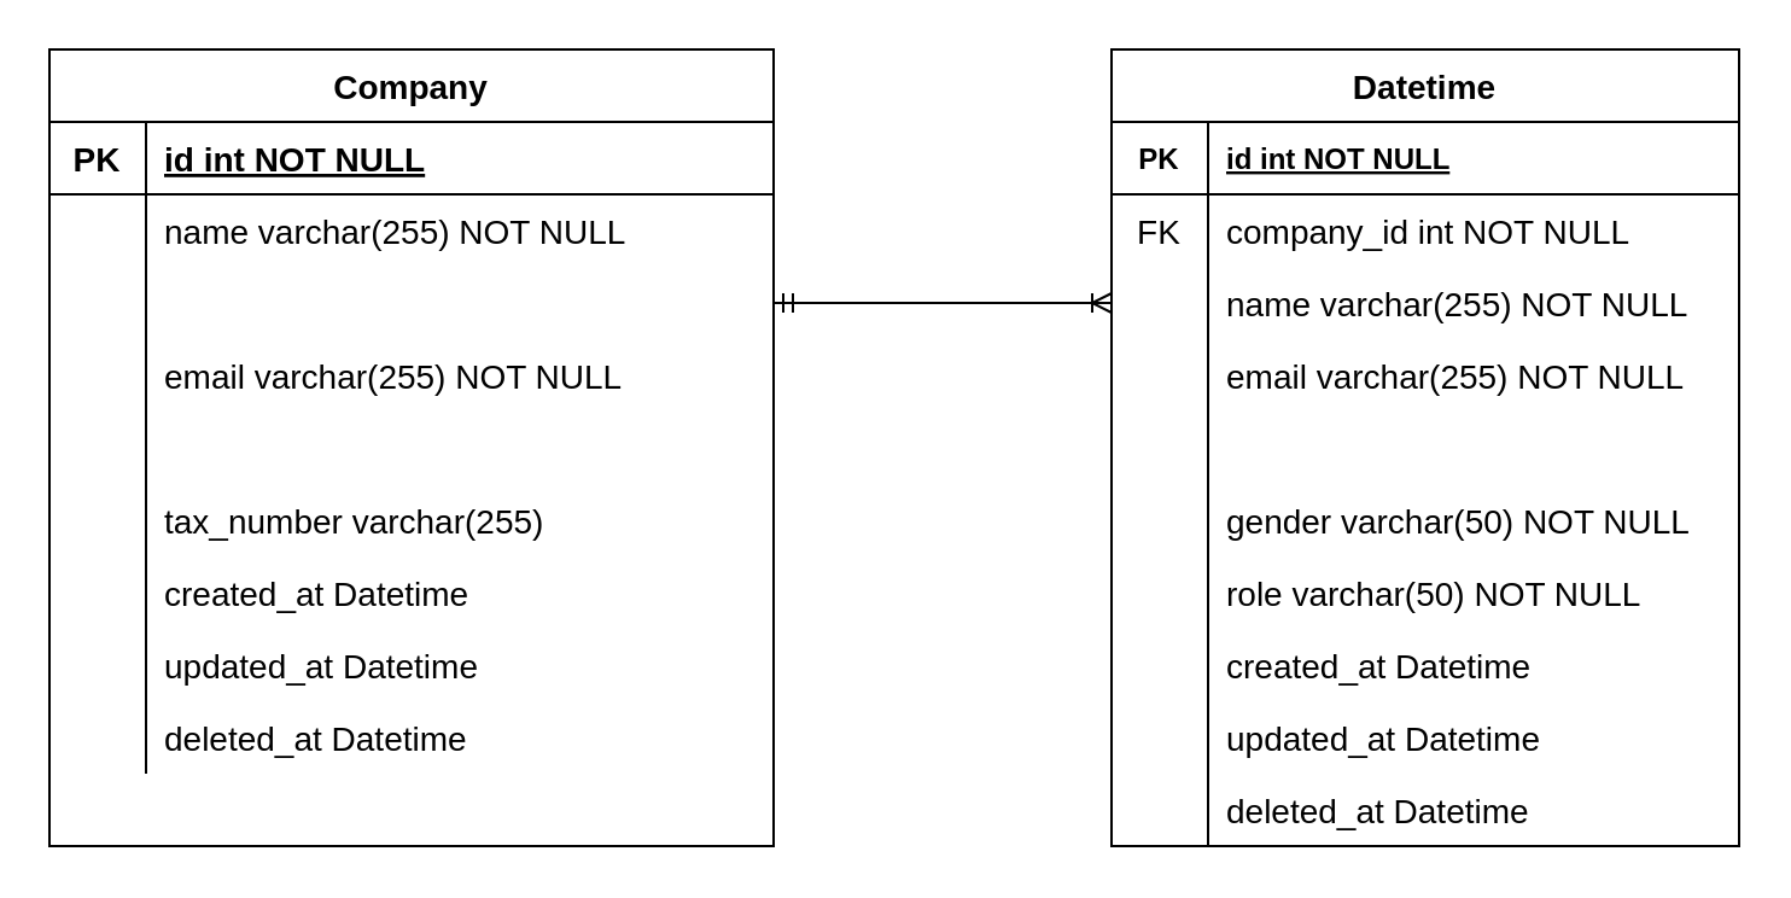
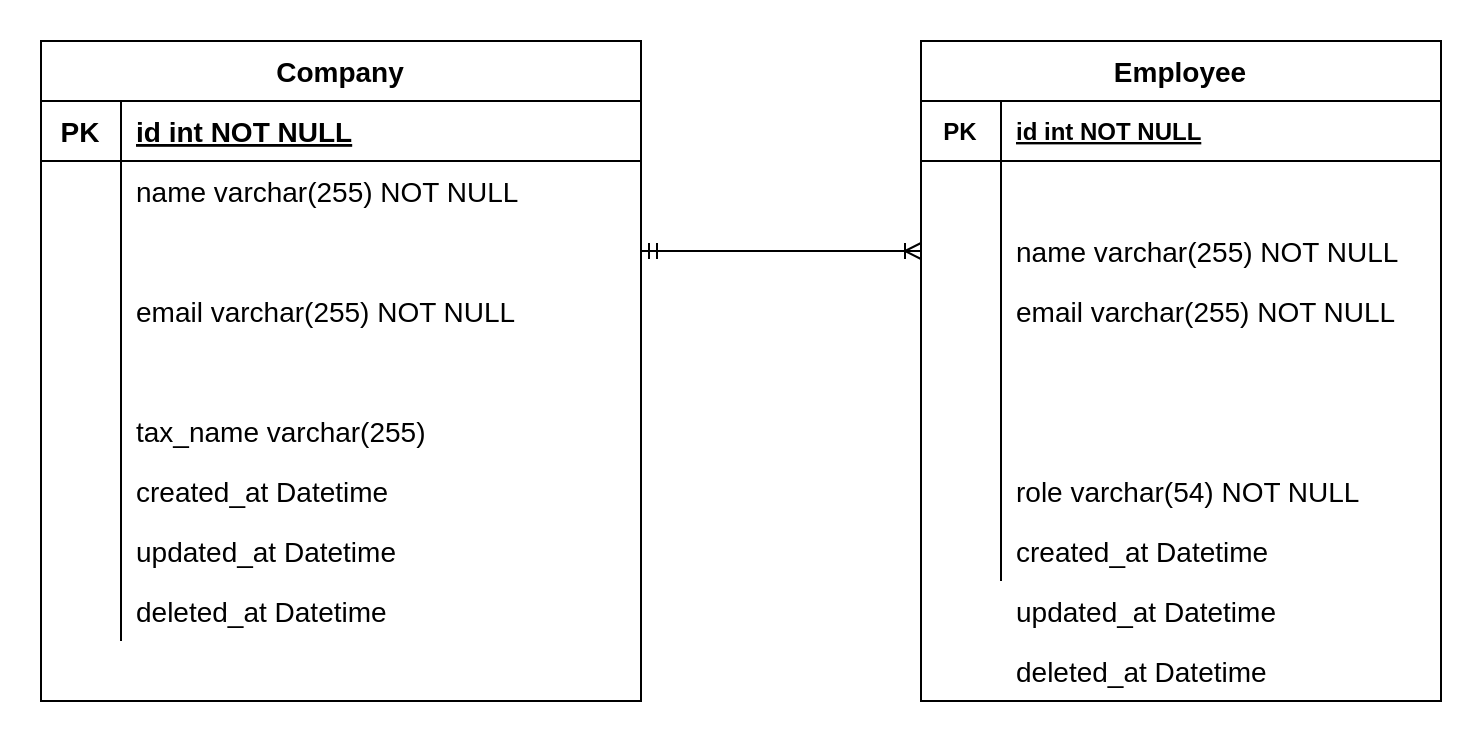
  <mxCell id="0" />
  <mxCell id="1" parent="0" />
- <mxCell id="2" value="Datetime" style="shape=table;startSize=30;container=1;collapsible=1;childLayout=tableLayout;fixedRows=1;rowLines=0;fontStyle=1;align=center;resizeLast=1;fontSize=14;" parent="1" vertex="1"><mxGeometry x="460" y="20" width="260" height="330" as="geometry" /></mxCell>
+ <mxCell id="2" value="Employee" style="shape=table;startSize=30;container=1;collapsible=1;childLayout=tableLayout;fixedRows=1;rowLines=0;fontStyle=1;align=center;resizeLast=1;fontSize=14;" parent="1" vertex="1"><mxGeometry x="460" y="20" width="260" height="330" as="geometry" /></mxCell>
  <mxCell id="3" value="" style="shape=partialRectangle;collapsible=0;dropTarget=0;pointerEvents=0;fillColor=none;points=[[0,0.5],[1,0.5]];portConstraint=eastwest;top=0;left=0;right=0;bottom=1;" parent="2" vertex="1"><mxGeometry y="30" width="260" height="30" as="geometry" /></mxCell>
  <mxCell id="4" value="PK" style="shape=partialRectangle;overflow=hidden;connectable=0;fillColor=none;top=0;left=0;bottom=0;right=0;fontStyle=1;" parent="3" vertex="1"><mxGeometry width="40" height="30" as="geometry"><mxRectangle width="40" height="30" as="alternateBounds" /></mxGeometry></mxCell>
  <mxCell id="5" value="id int NOT NULL " style="shape=partialRectangle;overflow=hidden;connectable=0;fillColor=none;top=0;left=0;bottom=0;right=0;align=left;spacingLeft=6;fontStyle=5;" parent="3" vertex="1"><mxGeometry x="40" width="220" height="30" as="geometry"><mxRectangle width="220" height="30" as="alternateBounds" /></mxGeometry></mxCell>
  <mxCell id="6" value="" style="shape=partialRectangle;collapsible=0;dropTarget=0;pointerEvents=0;fillColor=none;points=[[0,0.5],[1,0.5]];portConstraint=eastwest;top=0;left=0;right=0;bottom=0;" parent="2" vertex="1"><mxGeometry y="60" width="260" height="30" as="geometry" /></mxCell>
- <mxCell id="7" value="FK" style="shape=partialRectangle;overflow=hidden;connectable=0;fillColor=none;top=0;left=0;bottom=0;right=0;fontSize=14;" parent="6" vertex="1"><mxGeometry width="40" height="30" as="geometry"><mxRectangle width="40" height="30" as="alternateBounds" /></mxGeometry></mxCell>
- <mxCell id="8" value="company_id int NOT NULL" style="shape=partialRectangle;overflow=hidden;connectable=0;fillColor=none;top=0;left=0;bottom=0;right=0;align=left;spacingLeft=6;fontSize=14;" parent="6" vertex="1"><mxGeometry x="40" width="220" height="30" as="geometry"><mxRectangle width="220" height="30" as="alternateBounds" /></mxGeometry></mxCell>
  <mxCell id="9" value="" style="shape=partialRectangle;collapsible=0;dropTarget=0;pointerEvents=0;fillColor=none;points=[[0,0.5],[1,0.5]];portConstraint=eastwest;top=0;left=0;right=0;bottom=0;" parent="2" vertex="1"><mxGeometry y="90" width="260" height="30" as="geometry" /></mxCell>
  <mxCell id="10" value="" style="shape=partialRectangle;overflow=hidden;connectable=0;fillColor=none;top=0;left=0;bottom=0;right=0;" parent="9" vertex="1"><mxGeometry width="40" height="30" as="geometry"><mxRectangle width="40" height="30" as="alternateBounds" /></mxGeometry></mxCell>
  <mxCell id="11" value="name varchar(255) NOT NULL" style="shape=partialRectangle;overflow=hidden;connectable=0;fillColor=none;top=0;left=0;bottom=0;right=0;align=left;spacingLeft=6;fontSize=14;" parent="9" vertex="1"><mxGeometry x="40" width="220" height="30" as="geometry"><mxRectangle width="220" height="30" as="alternateBounds" /></mxGeometry></mxCell>
  <mxCell id="12" value="" style="shape=partialRectangle;collapsible=0;dropTarget=0;pointerEvents=0;fillColor=none;points=[[0,0.5],[1,0.5]];portConstraint=eastwest;top=0;left=0;right=0;bottom=0;" parent="2" vertex="1"><mxGeometry y="120" width="260" height="30" as="geometry" /></mxCell>
  <mxCell id="13" value="" style="shape=partialRectangle;overflow=hidden;connectable=0;fillColor=none;top=0;left=0;bottom=0;right=0;" parent="12" vertex="1"><mxGeometry width="40" height="30" as="geometry"><mxRectangle width="40" height="30" as="alternateBounds" /></mxGeometry></mxCell>
  <mxCell id="14" value="email varchar(255) NOT NULL" style="shape=partialRectangle;overflow=hidden;connectable=0;fillColor=none;top=0;left=0;bottom=0;right=0;align=left;spacingLeft=6;fontSize=14;" parent="12" vertex="1"><mxGeometry x="40" width="220" height="30" as="geometry"><mxRectangle width="220" height="30" as="alternateBounds" /></mxGeometry></mxCell>
  <mxCell id="15" value="" style="shape=partialRectangle;collapsible=0;dropTarget=0;pointerEvents=0;fillColor=none;points=[[0,0.5],[1,0.5]];portConstraint=eastwest;top=0;left=0;right=0;bottom=0;" parent="2" vertex="1"><mxGeometry y="150" width="260" height="30" as="geometry" /></mxCell>
  <mxCell id="16" value="" style="shape=partialRectangle;overflow=hidden;connectable=0;fillColor=none;top=0;left=0;bottom=0;right=0;" parent="15" vertex="1"><mxGeometry width="40" height="30" as="geometry"><mxRectangle width="40" height="30" as="alternateBounds" /></mxGeometry></mxCell>
  <mxCell id="17" value="" style="shape=partialRectangle;collapsible=0;dropTarget=0;pointerEvents=0;fillColor=none;points=[[0,0.5],[1,0.5]];portConstraint=eastwest;top=0;left=0;right=0;bottom=0;" parent="2" vertex="1"><mxGeometry y="180" width="260" height="30" as="geometry" /></mxCell>
  <mxCell id="18" value="" style="shape=partialRectangle;overflow=hidden;connectable=0;fillColor=none;top=0;left=0;bottom=0;right=0;" parent="17" vertex="1"><mxGeometry width="40" height="30" as="geometry"><mxRectangle width="40" height="30" as="alternateBounds" /></mxGeometry></mxCell>
- <mxCell id="19" value="gender varchar(50) NOT NULL" style="shape=partialRectangle;overflow=hidden;connectable=0;fillColor=none;top=0;left=0;bottom=0;right=0;align=left;spacingLeft=6;fontSize=14;" parent="17" vertex="1"><mxGeometry x="40" width="220" height="30" as="geometry"><mxRectangle width="220" height="30" as="alternateBounds" /></mxGeometry></mxCell>
  <mxCell id="20" value="" style="shape=partialRectangle;collapsible=0;dropTarget=0;pointerEvents=0;fillColor=none;points=[[0,0.5],[1,0.5]];portConstraint=eastwest;top=0;left=0;right=0;bottom=0;" parent="2" vertex="1"><mxGeometry y="210" width="260" height="30" as="geometry" /></mxCell>
  <mxCell id="21" value="" style="shape=partialRectangle;overflow=hidden;connectable=0;fillColor=none;top=0;left=0;bottom=0;right=0;" parent="20" vertex="1"><mxGeometry width="40" height="30" as="geometry"><mxRectangle width="40" height="30" as="alternateBounds" /></mxGeometry></mxCell>
- <mxCell id="22" value="role varchar(50) NOT NULL" style="shape=partialRectangle;overflow=hidden;connectable=0;fillColor=none;top=0;left=0;bottom=0;right=0;align=left;spacingLeft=6;fontSize=14;" parent="20" vertex="1"><mxGeometry x="40" width="220" height="30" as="geometry"><mxRectangle width="220" height="30" as="alternateBounds" /></mxGeometry></mxCell>
+ <mxCell id="22" value="role varchar(54) NOT NULL" style="shape=partialRectangle;overflow=hidden;connectable=0;fillColor=none;top=0;left=0;bottom=0;right=0;align=left;spacingLeft=6;fontSize=14;" parent="20" vertex="1"><mxGeometry x="40" width="220" height="30" as="geometry"><mxRectangle width="220" height="30" as="alternateBounds" /></mxGeometry></mxCell>
  <mxCell id="23" value="" style="shape=partialRectangle;collapsible=0;dropTarget=0;pointerEvents=0;fillColor=none;points=[[0,0.5],[1,0.5]];portConstraint=eastwest;top=0;left=0;right=0;bottom=0;" parent="2" vertex="1"><mxGeometry y="240" width="260" height="30" as="geometry" /></mxCell>
  <mxCell id="24" value="" style="shape=partialRectangle;overflow=hidden;connectable=0;fillColor=none;top=0;left=0;bottom=0;right=0;" parent="23" vertex="1"><mxGeometry width="40" height="30" as="geometry"><mxRectangle width="40" height="30" as="alternateBounds" /></mxGeometry></mxCell>
  <mxCell id="25" value="created_at Datetime" style="shape=partialRectangle;overflow=hidden;connectable=0;fillColor=none;top=0;left=0;bottom=0;right=0;align=left;spacingLeft=6;fontSize=14;" parent="23" vertex="1"><mxGeometry x="40" width="220" height="30" as="geometry"><mxRectangle width="220" height="30" as="alternateBounds" /></mxGeometry></mxCell>
  <mxCell id="26" value="" style="shape=partialRectangle;collapsible=0;dropTarget=0;pointerEvents=0;fillColor=none;points=[[0,0.5],[1,0.5]];portConstraint=eastwest;top=0;left=0;right=0;bottom=0;" parent="2" vertex="1"><mxGeometry y="270" width="260" height="30" as="geometry" /></mxCell>
  <mxCell id="27" value="" style="shape=partialRectangle;overflow=hidden;connectable=0;fillColor=none;top=0;left=0;bottom=0;right=0;" parent="26" vertex="1"><mxGeometry width="40" height="30" as="geometry"><mxRectangle width="40" height="30" as="alternateBounds" /></mxGeometry></mxCell>
  <mxCell id="28" value="updated_at Datetime" style="shape=partialRectangle;overflow=hidden;connectable=0;fillColor=none;top=0;left=0;bottom=0;right=0;align=left;spacingLeft=6;fontSize=14;" parent="26" vertex="1"><mxGeometry x="40" width="220" height="30" as="geometry"><mxRectangle width="220" height="30" as="alternateBounds" /></mxGeometry></mxCell>
  <mxCell id="29" value="" style="shape=partialRectangle;collapsible=0;dropTarget=0;pointerEvents=0;fillColor=none;points=[[0,0.5],[1,0.5]];portConstraint=eastwest;top=0;left=0;right=0;bottom=0;" parent="2" vertex="1"><mxGeometry y="300" width="260" height="30" as="geometry" /></mxCell>
  <mxCell id="30" value="" style="shape=partialRectangle;overflow=hidden;connectable=0;fillColor=none;top=0;left=0;bottom=0;right=0;" parent="29" vertex="1"><mxGeometry width="40" height="30" as="geometry"><mxRectangle width="40" height="30" as="alternateBounds" /></mxGeometry></mxCell>
  <mxCell id="31" value="deleted_at Datetime" style="shape=partialRectangle;overflow=hidden;connectable=0;fillColor=none;top=0;left=0;bottom=0;right=0;align=left;spacingLeft=6;fontSize=14;" parent="29" vertex="1"><mxGeometry x="40" width="220" height="30" as="geometry"><mxRectangle width="220" height="30" as="alternateBounds" /></mxGeometry></mxCell>
  <mxCell id="32" value="Company" style="shape=table;startSize=30;container=1;collapsible=1;childLayout=tableLayout;fixedRows=1;rowLines=0;fontStyle=1;align=center;resizeLast=1;fontSize=14;" parent="1" vertex="1"><mxGeometry x="20" y="20" width="300" height="330" as="geometry" /></mxCell>
  <mxCell id="33" value="" style="shape=partialRectangle;collapsible=0;dropTarget=0;pointerEvents=0;fillColor=none;points=[[0,0.5],[1,0.5]];portConstraint=eastwest;top=0;left=0;right=0;bottom=1;" parent="32" vertex="1"><mxGeometry y="30" width="300" height="30" as="geometry" /></mxCell>
  <mxCell id="34" value="PK" style="shape=partialRectangle;overflow=hidden;connectable=0;fillColor=none;top=0;left=0;bottom=0;right=0;fontStyle=1;fontSize=14;" parent="33" vertex="1"><mxGeometry width="40" height="30" as="geometry"><mxRectangle width="40" height="30" as="alternateBounds" /></mxGeometry></mxCell>
  <mxCell id="35" value="id int NOT NULL " style="shape=partialRectangle;overflow=hidden;connectable=0;fillColor=none;top=0;left=0;bottom=0;right=0;align=left;spacingLeft=6;fontStyle=5;fontSize=14;" parent="33" vertex="1"><mxGeometry x="40" width="260" height="30" as="geometry"><mxRectangle width="260" height="30" as="alternateBounds" /></mxGeometry></mxCell>
  <mxCell id="36" value="" style="shape=partialRectangle;collapsible=0;dropTarget=0;pointerEvents=0;fillColor=none;points=[[0,0.5],[1,0.5]];portConstraint=eastwest;top=0;left=0;right=0;bottom=0;" parent="32" vertex="1"><mxGeometry y="60" width="300" height="30" as="geometry" /></mxCell>
  <mxCell id="37" value="" style="shape=partialRectangle;overflow=hidden;connectable=0;fillColor=none;top=0;left=0;bottom=0;right=0;" parent="36" vertex="1"><mxGeometry width="40" height="30" as="geometry"><mxRectangle width="40" height="30" as="alternateBounds" /></mxGeometry></mxCell>
  <mxCell id="38" value="name varchar(255) NOT NULL" style="shape=partialRectangle;overflow=hidden;connectable=0;fillColor=none;top=0;left=0;bottom=0;right=0;align=left;spacingLeft=6;fontSize=14;" parent="36" vertex="1"><mxGeometry x="40" width="260" height="30" as="geometry"><mxRectangle width="260" height="30" as="alternateBounds" /></mxGeometry></mxCell>
  <mxCell id="39" value="" style="shape=partialRectangle;collapsible=0;dropTarget=0;pointerEvents=0;fillColor=none;points=[[0,0.5],[1,0.5]];portConstraint=eastwest;top=0;left=0;right=0;bottom=0;" parent="32" vertex="1"><mxGeometry y="90" width="300" height="30" as="geometry" /></mxCell>
  <mxCell id="40" value="" style="shape=partialRectangle;overflow=hidden;connectable=0;fillColor=none;top=0;left=0;bottom=0;right=0;" parent="39" vertex="1"><mxGeometry width="40" height="30" as="geometry"><mxRectangle width="40" height="30" as="alternateBounds" /></mxGeometry></mxCell>
  <mxCell id="41" value="" style="shape=partialRectangle;collapsible=0;dropTarget=0;pointerEvents=0;fillColor=none;points=[[0,0.5],[1,0.5]];portConstraint=eastwest;top=0;left=0;right=0;bottom=0;" parent="32" vertex="1"><mxGeometry y="120" width="300" height="30" as="geometry" /></mxCell>
  <mxCell id="42" value="" style="shape=partialRectangle;overflow=hidden;connectable=0;fillColor=none;top=0;left=0;bottom=0;right=0;" parent="41" vertex="1"><mxGeometry width="40" height="30" as="geometry"><mxRectangle width="40" height="30" as="alternateBounds" /></mxGeometry></mxCell>
  <mxCell id="43" value="email varchar(255) NOT NULL" style="shape=partialRectangle;overflow=hidden;connectable=0;fillColor=none;top=0;left=0;bottom=0;right=0;align=left;spacingLeft=6;fontSize=14;" parent="41" vertex="1"><mxGeometry x="40" width="260" height="30" as="geometry"><mxRectangle width="260" height="30" as="alternateBounds" /></mxGeometry></mxCell>
  <mxCell id="44" value="" style="shape=partialRectangle;collapsible=0;dropTarget=0;pointerEvents=0;fillColor=none;points=[[0,0.5],[1,0.5]];portConstraint=eastwest;top=0;left=0;right=0;bottom=0;" parent="32" vertex="1"><mxGeometry y="150" width="300" height="30" as="geometry" /></mxCell>
  <mxCell id="45" value="" style="shape=partialRectangle;overflow=hidden;connectable=0;fillColor=none;top=0;left=0;bottom=0;right=0;" parent="44" vertex="1"><mxGeometry width="40" height="30" as="geometry"><mxRectangle width="40" height="30" as="alternateBounds" /></mxGeometry></mxCell>
  <mxCell id="46" value="" style="shape=partialRectangle;collapsible=0;dropTarget=0;pointerEvents=0;fillColor=none;points=[[0,0.5],[1,0.5]];portConstraint=eastwest;top=0;left=0;right=0;bottom=0;" parent="32" vertex="1"><mxGeometry y="180" width="300" height="30" as="geometry" /></mxCell>
  <mxCell id="47" value="" style="shape=partialRectangle;overflow=hidden;connectable=0;fillColor=none;top=0;left=0;bottom=0;right=0;" parent="46" vertex="1"><mxGeometry width="40" height="30" as="geometry"><mxRectangle width="40" height="30" as="alternateBounds" /></mxGeometry></mxCell>
- <mxCell id="48" value="tax_number varchar(255)" style="shape=partialRectangle;overflow=hidden;connectable=0;fillColor=none;top=0;left=0;bottom=0;right=0;align=left;spacingLeft=6;fontStyle=0;fontSize=14;" parent="46" vertex="1"><mxGeometry x="40" width="260" height="30" as="geometry"><mxRectangle width="260" height="30" as="alternateBounds" /></mxGeometry></mxCell>
+ <mxCell id="48" value="tax_name varchar(255)" style="shape=partialRectangle;overflow=hidden;connectable=0;fillColor=none;top=0;left=0;bottom=0;right=0;align=left;spacingLeft=6;fontStyle=0;fontSize=14;" parent="46" vertex="1"><mxGeometry x="40" width="260" height="30" as="geometry"><mxRectangle width="260" height="30" as="alternateBounds" /></mxGeometry></mxCell>
  <mxCell id="49" value="" style="shape=partialRectangle;collapsible=0;dropTarget=0;pointerEvents=0;fillColor=none;points=[[0,0.5],[1,0.5]];portConstraint=eastwest;top=0;left=0;right=0;bottom=0;" parent="32" vertex="1"><mxGeometry y="210" width="300" height="30" as="geometry" /></mxCell>
  <mxCell id="50" value="" style="shape=partialRectangle;overflow=hidden;connectable=0;fillColor=none;top=0;left=0;bottom=0;right=0;" parent="49" vertex="1"><mxGeometry width="40" height="30" as="geometry"><mxRectangle width="40" height="30" as="alternateBounds" /></mxGeometry></mxCell>
  <mxCell id="51" value="created_at Datetime" style="shape=partialRectangle;overflow=hidden;connectable=0;fillColor=none;top=0;left=0;bottom=0;right=0;align=left;spacingLeft=6;fontStyle=0;fontSize=14;" parent="49" vertex="1"><mxGeometry x="40" width="260" height="30" as="geometry"><mxRectangle width="260" height="30" as="alternateBounds" /></mxGeometry></mxCell>
  <mxCell id="52" value="" style="shape=partialRectangle;collapsible=0;dropTarget=0;pointerEvents=0;fillColor=none;points=[[0,0.5],[1,0.5]];portConstraint=eastwest;top=0;left=0;right=0;bottom=0;" parent="32" vertex="1"><mxGeometry y="240" width="300" height="30" as="geometry" /></mxCell>
  <mxCell id="53" value="" style="shape=partialRectangle;overflow=hidden;connectable=0;fillColor=none;top=0;left=0;bottom=0;right=0;" parent="52" vertex="1"><mxGeometry width="40" height="30" as="geometry"><mxRectangle width="40" height="30" as="alternateBounds" /></mxGeometry></mxCell>
  <mxCell id="54" value="updated_at Datetime" style="shape=partialRectangle;overflow=hidden;connectable=0;fillColor=none;top=0;left=0;bottom=0;right=0;align=left;spacingLeft=6;fontStyle=0;fontSize=14;" parent="52" vertex="1"><mxGeometry x="40" width="260" height="30" as="geometry"><mxRectangle width="260" height="30" as="alternateBounds" /></mxGeometry></mxCell>
  <mxCell id="55" value="" style="shape=partialRectangle;collapsible=0;dropTarget=0;pointerEvents=0;fillColor=none;points=[[0,0.5],[1,0.5]];portConstraint=eastwest;top=0;left=0;right=0;bottom=0;" parent="32" vertex="1"><mxGeometry y="270" width="300" height="30" as="geometry" /></mxCell>
  <mxCell id="56" value="" style="shape=partialRectangle;overflow=hidden;connectable=0;fillColor=none;top=0;left=0;bottom=0;right=0;" parent="55" vertex="1"><mxGeometry width="40" height="30" as="geometry"><mxRectangle width="40" height="30" as="alternateBounds" /></mxGeometry></mxCell>
  <mxCell id="57" value="deleted_at Datetime" style="shape=partialRectangle;overflow=hidden;connectable=0;fillColor=none;top=0;left=0;bottom=0;right=0;align=left;spacingLeft=6;fontStyle=0;fontSize=14;" parent="55" vertex="1"><mxGeometry x="40" width="260" height="30" as="geometry"><mxRectangle width="260" height="30" as="alternateBounds" /></mxGeometry></mxCell>
  <mxCell id="58" value="" style="fontSize=12;html=1;endArrow=ERoneToMany;startArrow=ERmandOne;rounded=0;entryX=0;entryY=0.5;entryDx=0;entryDy=0;exitX=1;exitY=0.5;exitDx=0;exitDy=0;" parent="1" source="39" target="9" edge="1"><mxGeometry width="100" height="100" relative="1" as="geometry"><mxPoint x="370" y="440" as="sourcePoint" /><mxPoint x="470" y="340" as="targetPoint" /></mxGeometry></mxCell>
